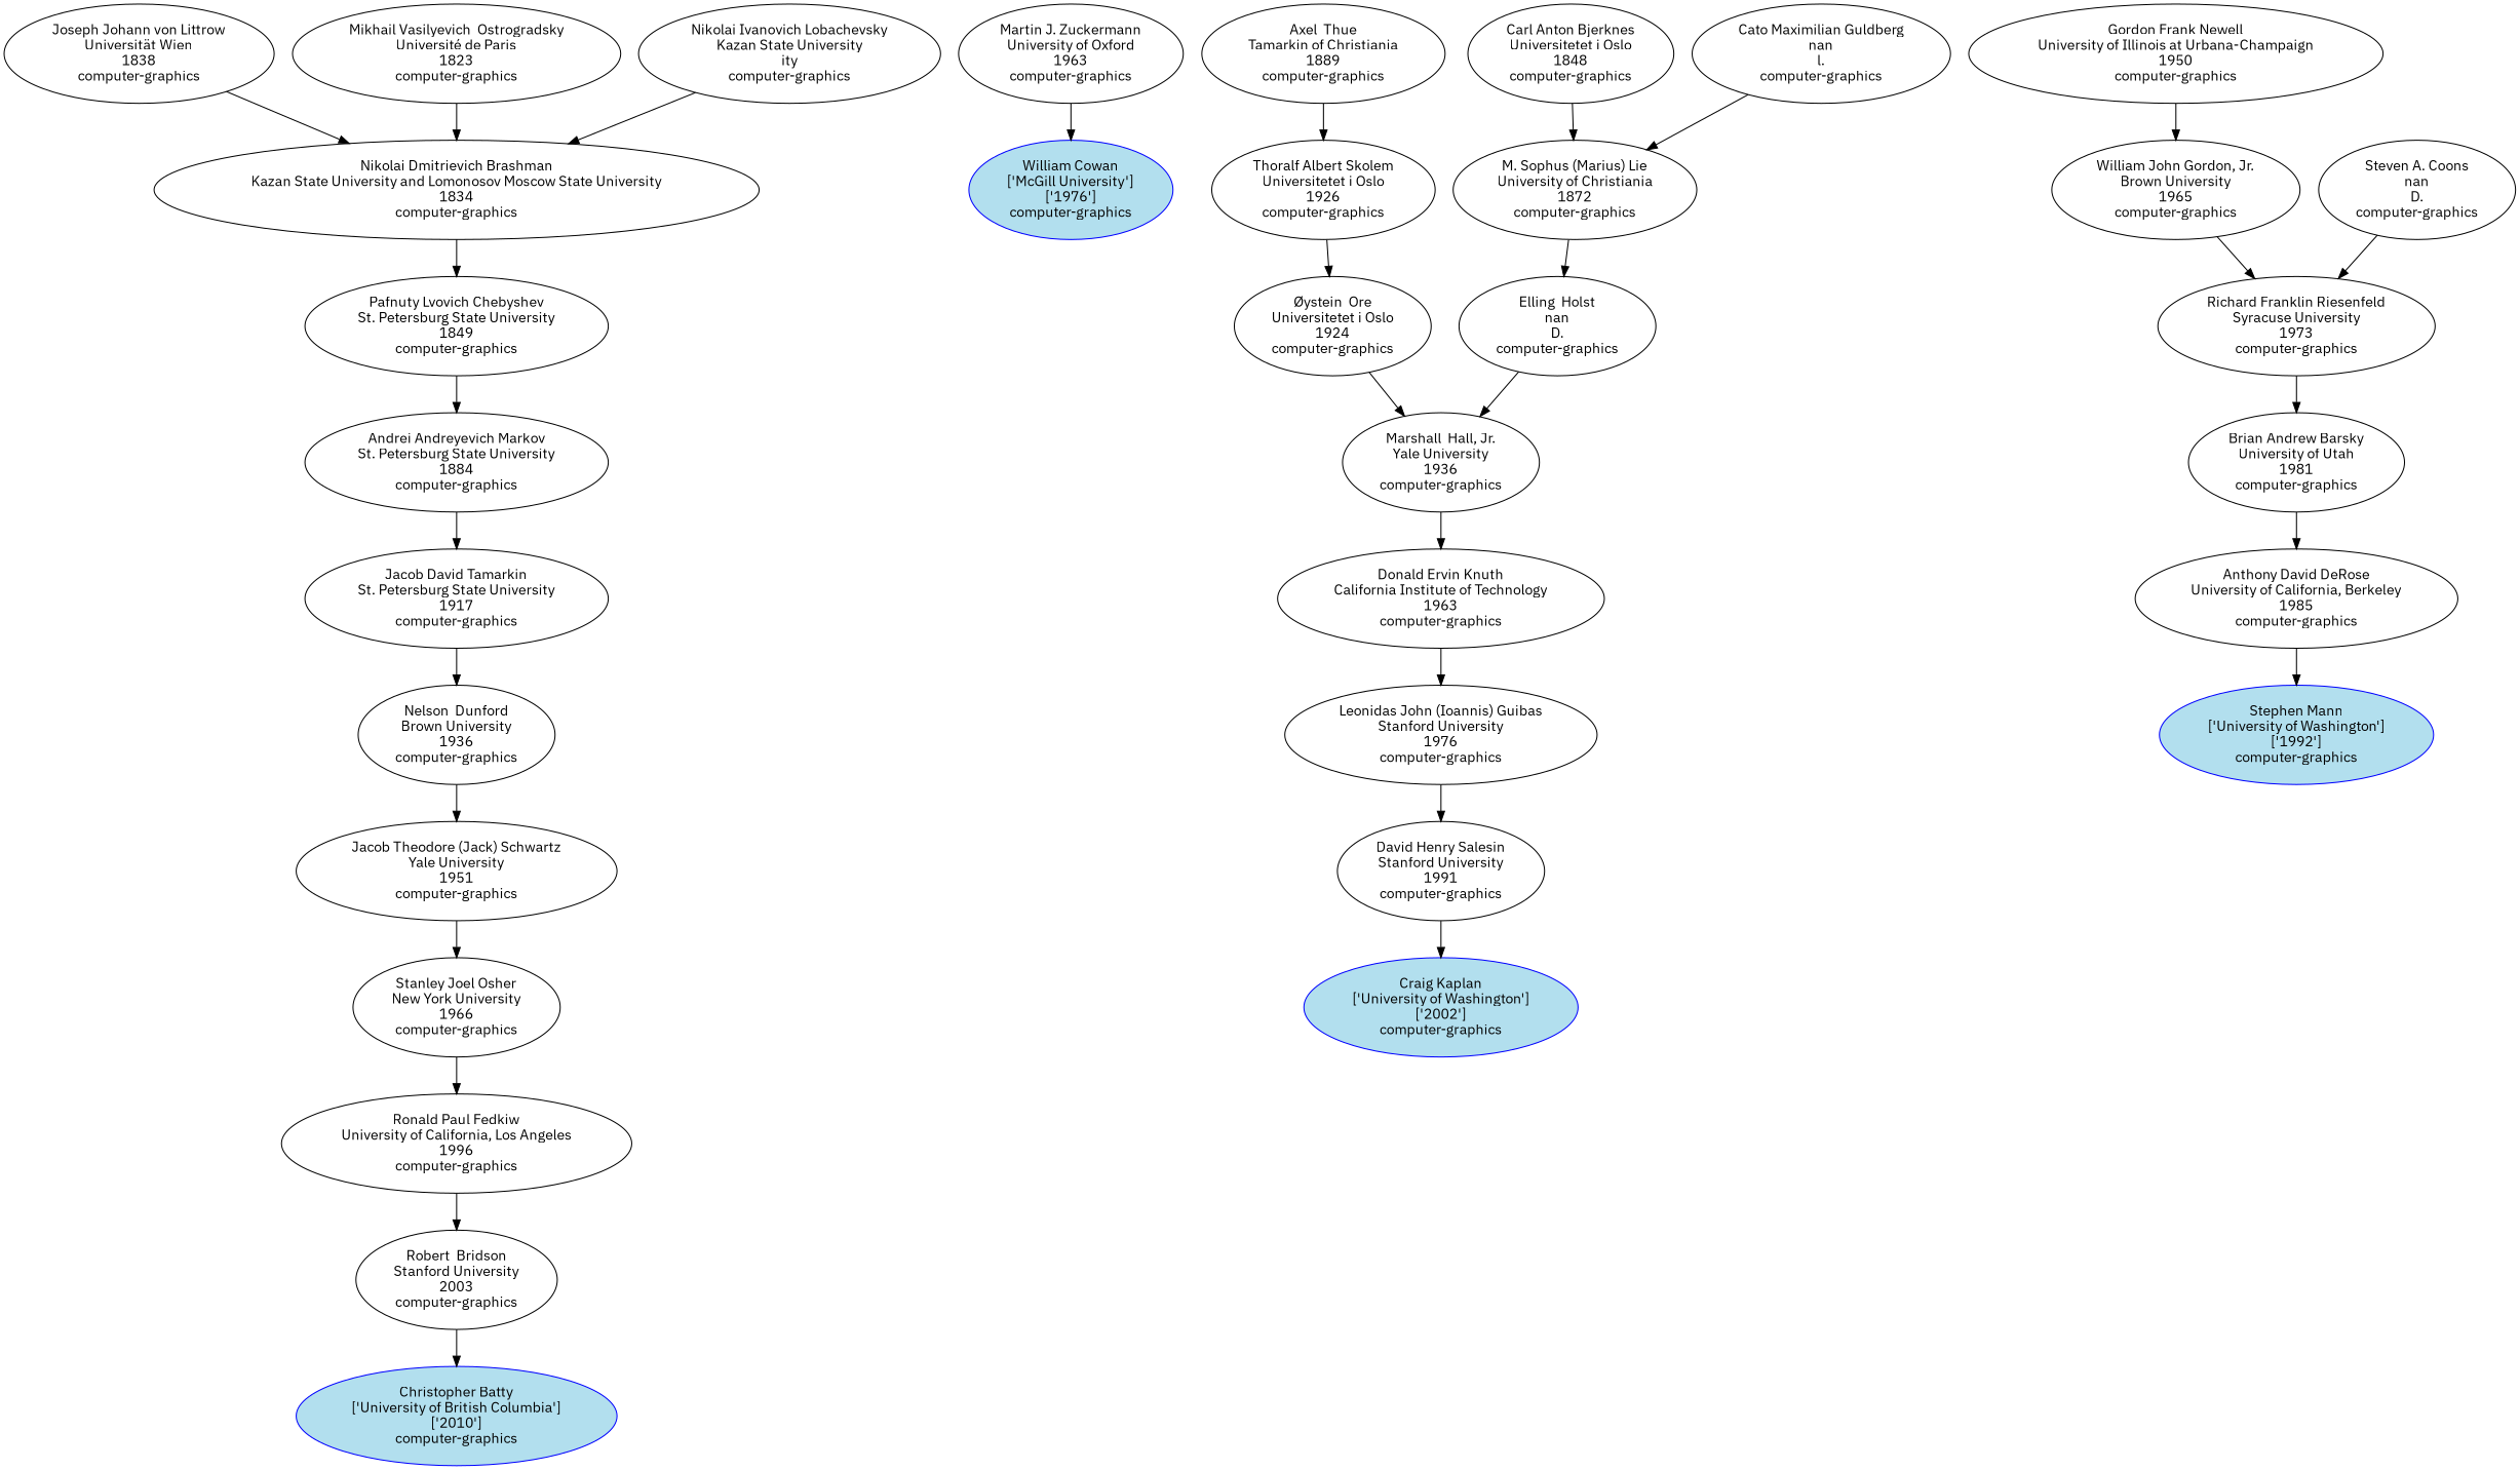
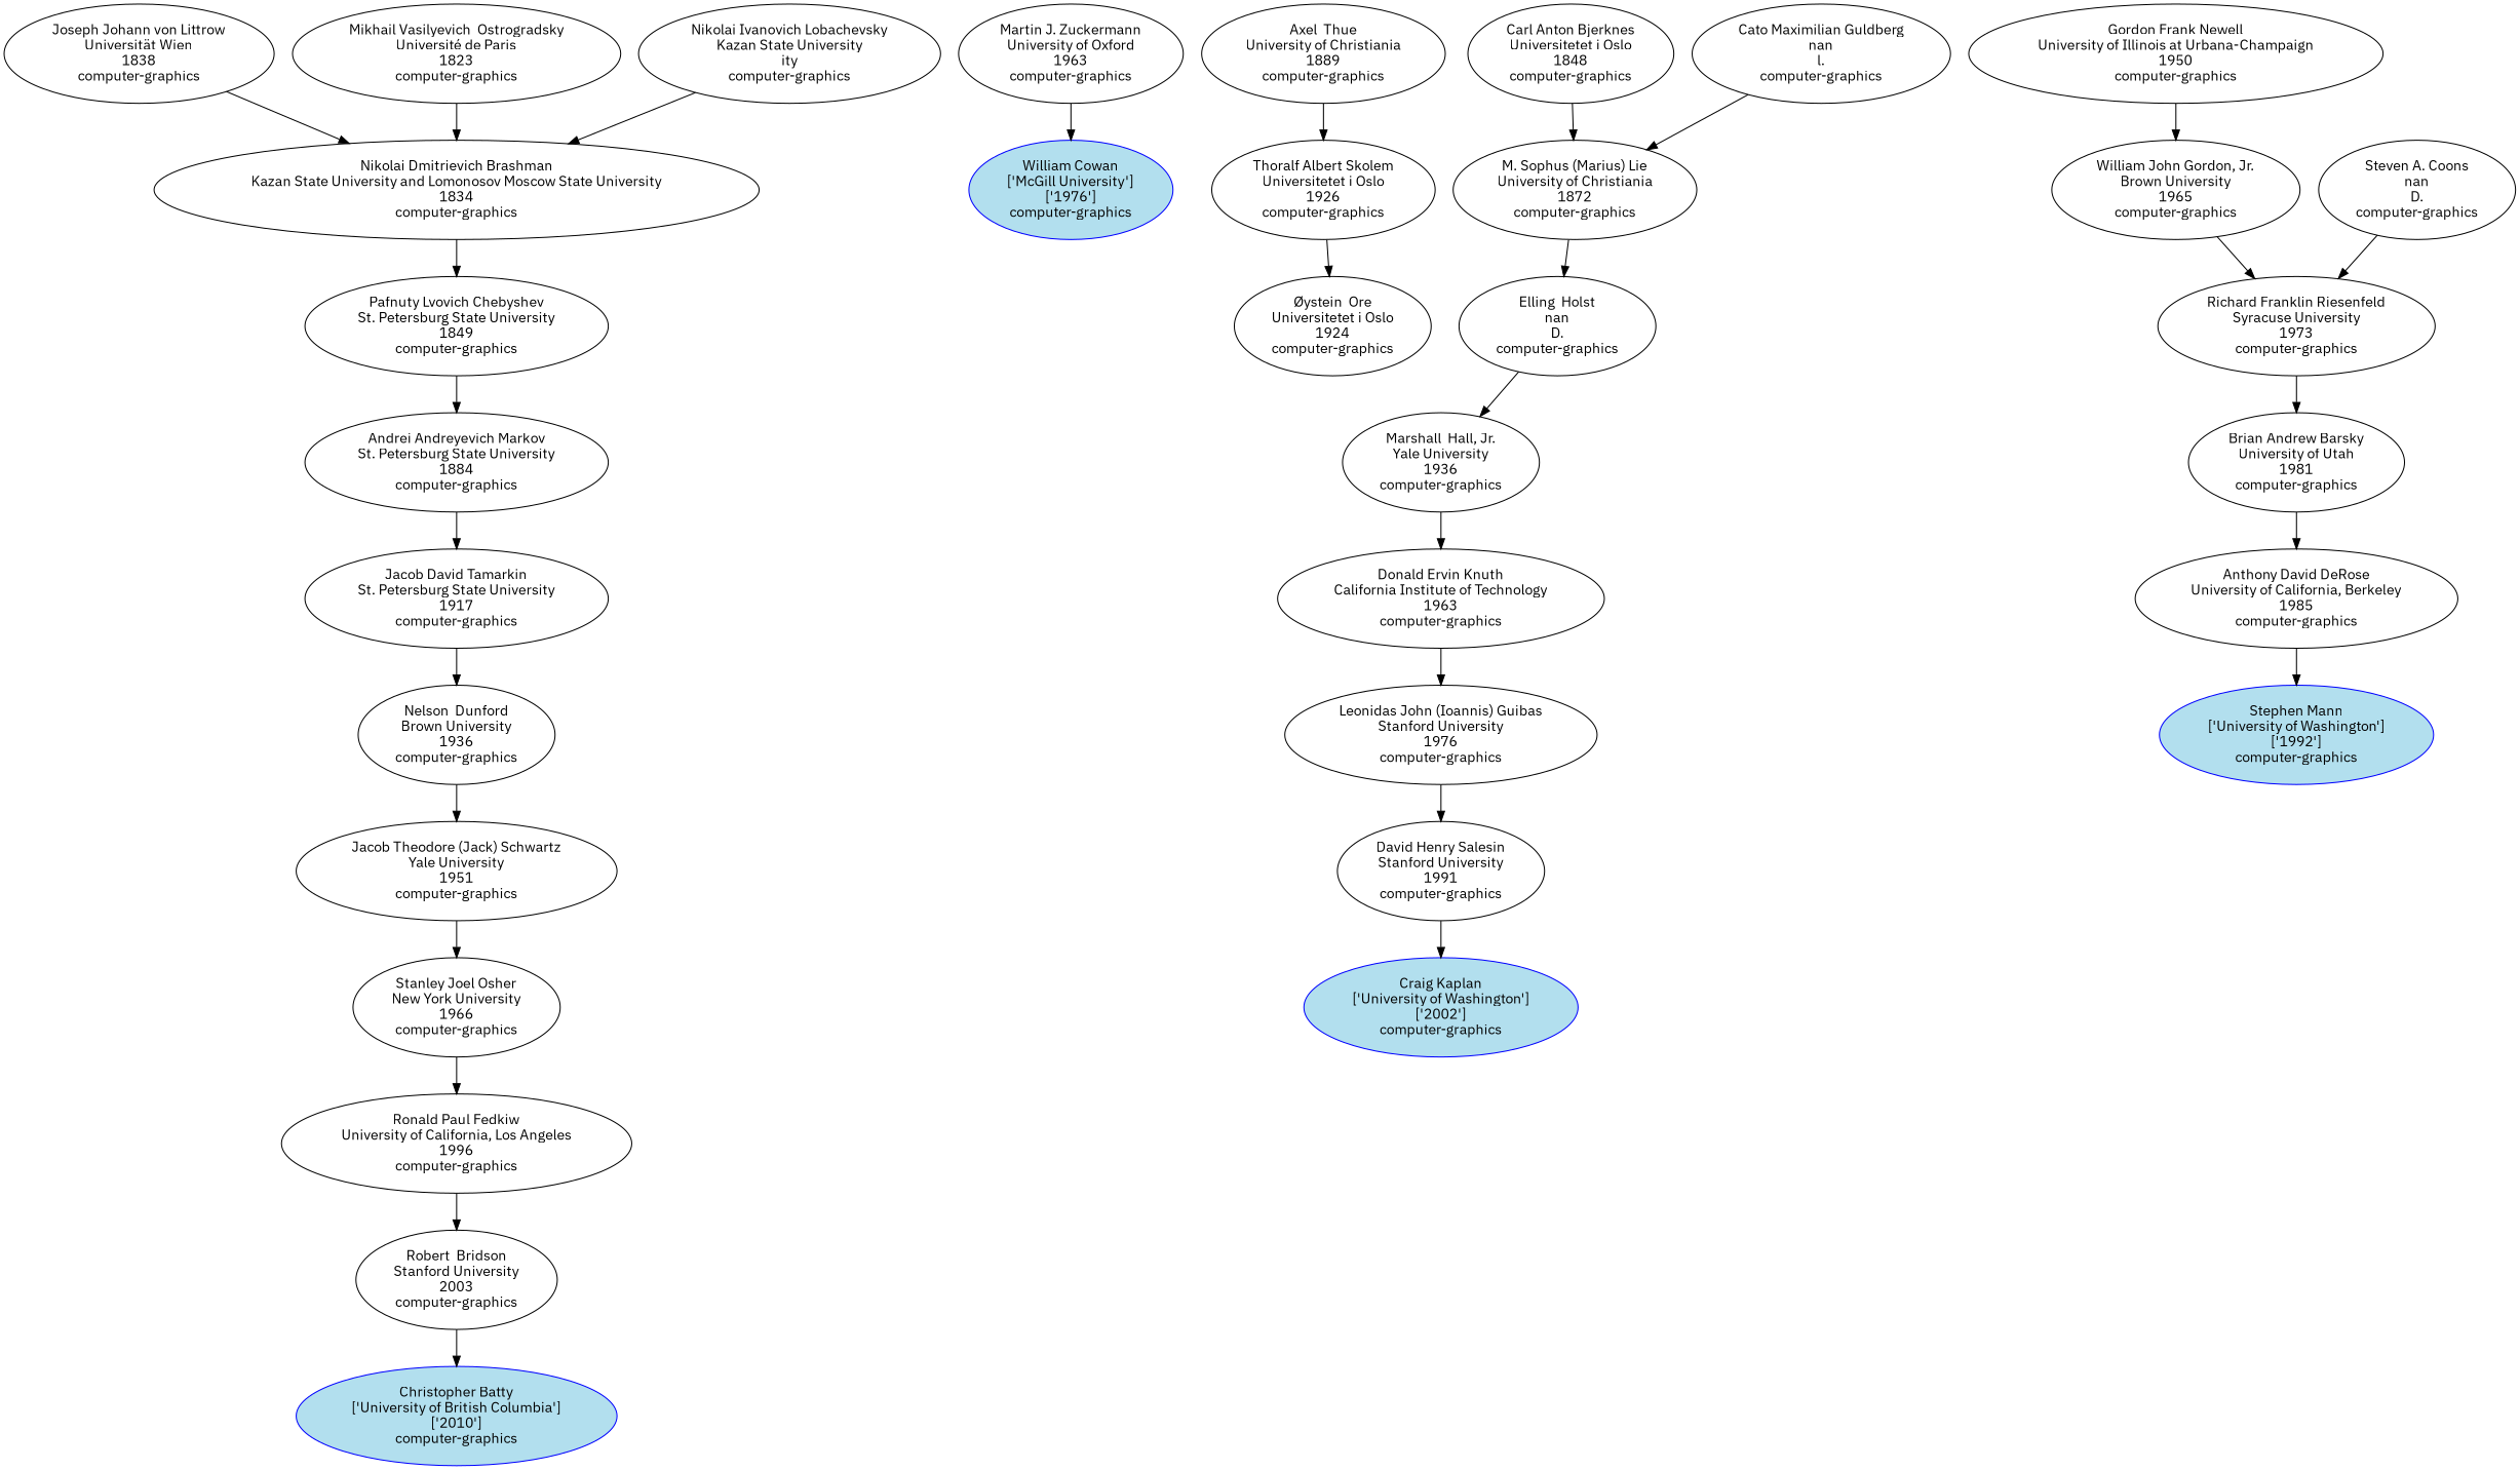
  digraph {
    fontname="IBM Plex Sans"
    node [fontname="IBM Plex Sans"]
    edge [fontname="IBM Plex Sans"]
    n1 [color=blue fillcolor=lightblue2 label="Christopher Batty\n['University of British Columbia']\n['2010']\ncomputer-graphics" style=filled]
    n2 [color=blue fillcolor=lightblue2 label="William Cowan\n['McGill University']\n['1976']\ncomputer-graphics" style=filled]
    n3 [color=blue fillcolor=lightblue2 label="Craig Kaplan\n['University of Washington']\n['2002']\ncomputer-graphics" style=filled]
    n4 [color=blue fillcolor=lightblue2 label="Stephen Mann\n['University of Washington']\n['1992']\ncomputer-graphics" style=filled]
    n5 [label="Robert  Bridson\nStanford University\n2003\ncomputer-graphics"]
    n6 [label="Martin J. Zuckermann\nUniversity of Oxford\n1963\ncomputer-graphics"]
    n7 [label="David Henry Salesin\nStanford University\n1991\ncomputer-graphics"]
    n8 [label="Anthony David DeRose\nUniversity of California, Berkeley\n1985\ncomputer-graphics"]
    n9 [label="Ronald Paul Fedkiw\nUniversity of California, Los Angeles\n1996\ncomputer-graphics"]
    n10 [label="Leonidas John (Ioannis) Guibas\nStanford University\n1976\ncomputer-graphics"]
    n11 [label="Brian Andrew Barsky\nUniversity of Utah\n1981\ncomputer-graphics"]
    n12 [label="Stanley Joel Osher\nNew York University\n1966\ncomputer-graphics"]
    n13 [label="Donald Ervin Knuth\nCalifornia Institute of Technology\n1963\ncomputer-graphics"]
    n14 [label="Richard Franklin Riesenfeld\nSyracuse University\n1973\ncomputer-graphics"]
    n15 [label="Jacob Theodore (Jack) Schwartz\nYale University\n1951\ncomputer-graphics"]
    n16 [label="Marshall  Hall, Jr.\nYale University\n1936\ncomputer-graphics"]
    n17 [label="William John Gordon, Jr.\nBrown University\n1965\ncomputer-graphics"]
    n18 [label="Steven A. Coons\nnan\nD.\ncomputer-graphics"]
    n19 [label="Nelson  Dunford\nBrown University\n1936\ncomputer-graphics"]
    n20 [label="Øystein  Ore\nUniversitetet i Oslo\n1924\ncomputer-graphics"]
    n21 [label="Gordon Frank Newell\nUniversity of Illinois at Urbana-Champaign\n1950\ncomputer-graphics"]
    n22 [label="Jacob David Tamarkin\nSt. Petersburg State University\n1917\ncomputer-graphics"]
    n23 [label="Thoralf Albert Skolem\nUniversitetet i Oslo\n1926\ncomputer-graphics"]
    n24 [label="Andrei Andreyevich Markov\nSt. Petersburg State University\n1884\ncomputer-graphics"]
-   n25 [label="Axel  Thue\nTamarkin of Christiania\n1889\ncomputer-graphics"]
+   n25 [label="Axel  Thue\nUniversity of Christiania\n1889\ncomputer-graphics"]
    n26 [label="Pafnuty Lvovich Chebyshev\nSt. Petersburg State University\n1849\ncomputer-graphics"]
    n27 [label="Elling  Holst\nnan\nD.\ncomputer-graphics"]
    n28 [label="Nikolai Dmitrievich Brashman\nKazan State University and Lomonosov Moscow State University\n1834\ncomputer-graphics"]
    n29 [label="M. Sophus (Marius) Lie\nUniversity of Christiania\n1872\ncomputer-graphics"]
    n30 [label="Joseph Johann von Littrow\nUniversität Wien\n1838\ncomputer-graphics"]
    n31 [label="Mikhail Vasilyevich  Ostrogradsky\nUniversité de Paris\n1823\ncomputer-graphics"]
    n32 [label="Nikolai Ivanovich Lobachevsky\nKazan State University\nity\ncomputer-graphics"]
    n33 [label="Carl Anton Bjerknes\nUniversitetet i Oslo\n1848\ncomputer-graphics"]
    n34 [label="Cato Maximilian Guldberg\nnan\nl.\ncomputer-graphics"]
    n5 -> n1
    n6 -> n2
    n7 -> n3
    n8 -> n4
    n9 -> n5
    n10 -> n7
    n11 -> n8
    n12 -> n9
    n13 -> n10
    n14 -> n11
    n15 -> n12
    n16 -> n13
    n17 -> n14
    n18 -> n14
    n19 -> n15
-   n20 -> n16
    n21 -> n17
    n22 -> n19
    n23 -> n20
    n24 -> n22
    n25 -> n23
    n26 -> n24
    n27 -> n16
    n28 -> n26
    n29 -> n27
    n30 -> n28
    n31 -> n28
    n32 -> n28
    n33 -> n29
    n34 -> n29
  }
